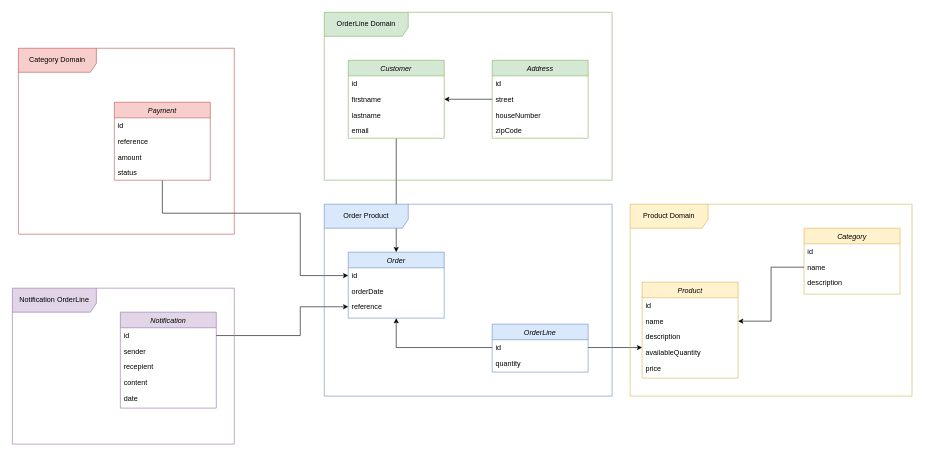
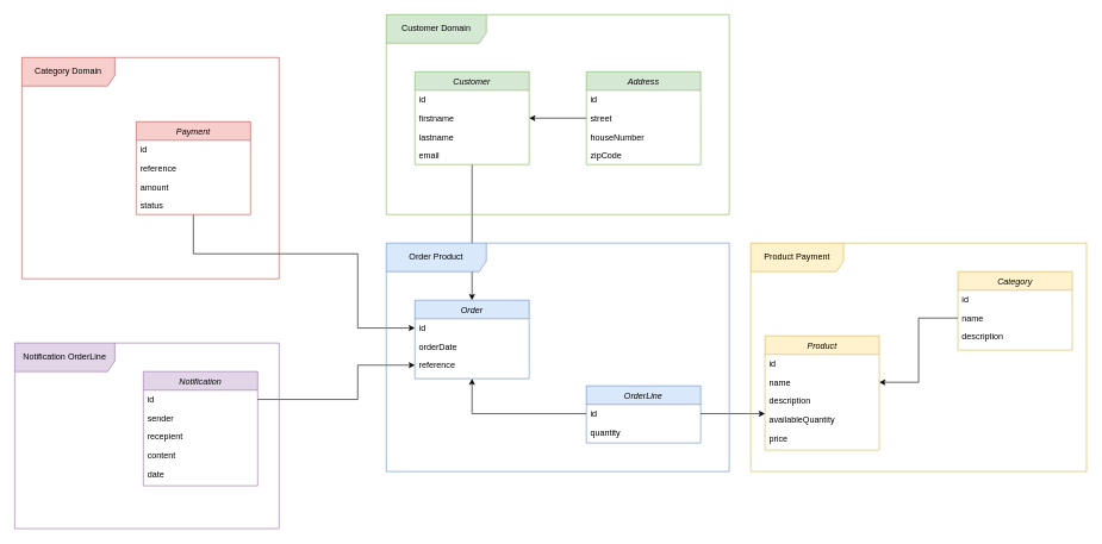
  <mxCell id="0" />
  <mxCell id="1" parent="0" />
  <mxCell id="2" style="edgeStyle=orthogonalEdgeStyle;rounded=0;orthogonalLoop=1;jettySize=auto;html=1;entryX=0;entryY=0.5;entryDx=0;entryDy=0;" parent="1" source="3" target="20" edge="1"><mxGeometry relative="1" as="geometry"><mxPoint x="500" y="500" as="targetPoint" /><Array as="points"><mxPoint x="500" y="355" /><mxPoint x="500" y="459" /></Array></mxGeometry></mxCell>
  <mxCell id="3" value="Payment" style="swimlane;fontStyle=2;align=center;verticalAlign=top;childLayout=stackLayout;horizontal=1;startSize=26;horizontalStack=0;resizeParent=1;resizeLast=0;collapsible=1;marginBottom=0;rounded=0;shadow=0;strokeWidth=1;fillColor=#f8cecc;strokeColor=#b85450;" parent="1" vertex="1"><mxGeometry x="190" y="170" width="160" height="130" as="geometry"><mxRectangle x="230" y="140" width="160" height="26" as="alternateBounds" /></mxGeometry></mxCell>
  <mxCell id="4" value="id" style="text;align=left;verticalAlign=top;spacingLeft=4;spacingRight=4;overflow=hidden;rotatable=0;points=[[0,0.5],[1,0.5]];portConstraint=eastwest;" parent="3" vertex="1"><mxGeometry y="26" width="160" height="26" as="geometry" /></mxCell>
  <mxCell id="5" value="reference" style="text;align=left;verticalAlign=top;spacingLeft=4;spacingRight=4;overflow=hidden;rotatable=0;points=[[0,0.5],[1,0.5]];portConstraint=eastwest;rounded=0;shadow=0;html=0;" parent="3" vertex="1"><mxGeometry y="52" width="160" height="26" as="geometry" /></mxCell>
  <mxCell id="6" value="amount" style="text;align=left;verticalAlign=top;spacingLeft=4;spacingRight=4;overflow=hidden;rotatable=0;points=[[0,0.5],[1,0.5]];portConstraint=eastwest;rounded=0;shadow=0;html=0;" parent="3" vertex="1"><mxGeometry y="78" width="160" height="26" as="geometry" /></mxCell>
  <mxCell id="7" value="status" style="text;align=left;verticalAlign=top;spacingLeft=4;spacingRight=4;overflow=hidden;rotatable=0;points=[[0,0.5],[1,0.5]];portConstraint=eastwest;rounded=0;shadow=0;html=0;" parent="3" vertex="1"><mxGeometry y="104" width="160" height="26" as="geometry" /></mxCell>
  <mxCell id="8" style="edgeStyle=orthogonalEdgeStyle;rounded=0;orthogonalLoop=1;jettySize=auto;html=1;entryX=0.5;entryY=0;entryDx=0;entryDy=0;" edge="1" parent="1" source="9" target="19"><mxGeometry relative="1" as="geometry" /></mxCell>
  <mxCell id="9" value="Customer" style="swimlane;fontStyle=2;align=center;verticalAlign=top;childLayout=stackLayout;horizontal=1;startSize=26;horizontalStack=0;resizeParent=1;resizeLast=0;collapsible=1;marginBottom=0;rounded=0;shadow=0;strokeWidth=1;fillColor=#d5e8d4;strokeColor=#82b366;" parent="1" vertex="1"><mxGeometry x="580" y="100" width="160" height="130" as="geometry"><mxRectangle x="230" y="140" width="160" height="26" as="alternateBounds" /></mxGeometry></mxCell>
  <mxCell id="10" value="id" style="text;align=left;verticalAlign=top;spacingLeft=4;spacingRight=4;overflow=hidden;rotatable=0;points=[[0,0.5],[1,0.5]];portConstraint=eastwest;" parent="9" vertex="1"><mxGeometry y="26" width="160" height="26" as="geometry" /></mxCell>
  <mxCell id="11" value="firstname" style="text;align=left;verticalAlign=top;spacingLeft=4;spacingRight=4;overflow=hidden;rotatable=0;points=[[0,0.5],[1,0.5]];portConstraint=eastwest;rounded=0;shadow=0;html=0;" parent="9" vertex="1"><mxGeometry y="52" width="160" height="26" as="geometry" /></mxCell>
  <mxCell id="12" value="lastname" style="text;align=left;verticalAlign=top;spacingLeft=4;spacingRight=4;overflow=hidden;rotatable=0;points=[[0,0.5],[1,0.5]];portConstraint=eastwest;rounded=0;shadow=0;html=0;" parent="9" vertex="1"><mxGeometry y="78" width="160" height="26" as="geometry" /></mxCell>
  <mxCell id="13" value="email" style="text;align=left;verticalAlign=top;spacingLeft=4;spacingRight=4;overflow=hidden;rotatable=0;points=[[0,0.5],[1,0.5]];portConstraint=eastwest;rounded=0;shadow=0;html=0;" parent="9" vertex="1"><mxGeometry y="104" width="160" height="26" as="geometry" /></mxCell>
  <mxCell id="14" value="Address" style="swimlane;fontStyle=2;align=center;verticalAlign=top;childLayout=stackLayout;horizontal=1;startSize=26;horizontalStack=0;resizeParent=1;resizeLast=0;collapsible=1;marginBottom=0;rounded=0;shadow=0;strokeWidth=1;fillColor=#d5e8d4;strokeColor=#82b366;" parent="1" vertex="1"><mxGeometry x="820" y="100" width="160" height="130" as="geometry"><mxRectangle x="230" y="140" width="160" height="26" as="alternateBounds" /></mxGeometry></mxCell>
  <mxCell id="15" value="id" style="text;align=left;verticalAlign=top;spacingLeft=4;spacingRight=4;overflow=hidden;rotatable=0;points=[[0,0.5],[1,0.5]];portConstraint=eastwest;" parent="14" vertex="1"><mxGeometry y="26" width="160" height="26" as="geometry" /></mxCell>
  <mxCell id="16" value="street" style="text;align=left;verticalAlign=top;spacingLeft=4;spacingRight=4;overflow=hidden;rotatable=0;points=[[0,0.5],[1,0.5]];portConstraint=eastwest;rounded=0;shadow=0;html=0;" parent="14" vertex="1"><mxGeometry y="52" width="160" height="26" as="geometry" /></mxCell>
  <mxCell id="17" value="houseNumber" style="text;align=left;verticalAlign=top;spacingLeft=4;spacingRight=4;overflow=hidden;rotatable=0;points=[[0,0.5],[1,0.5]];portConstraint=eastwest;rounded=0;shadow=0;html=0;" parent="14" vertex="1"><mxGeometry y="78" width="160" height="26" as="geometry" /></mxCell>
  <mxCell id="18" value="zipCode" style="text;align=left;verticalAlign=top;spacingLeft=4;spacingRight=4;overflow=hidden;rotatable=0;points=[[0,0.5],[1,0.5]];portConstraint=eastwest;rounded=0;shadow=0;html=0;" parent="14" vertex="1"><mxGeometry y="104" width="160" height="26" as="geometry" /></mxCell>
  <mxCell id="19" value="Order" style="swimlane;fontStyle=2;align=center;verticalAlign=top;childLayout=stackLayout;horizontal=1;startSize=26;horizontalStack=0;resizeParent=1;resizeLast=0;collapsible=1;marginBottom=0;rounded=0;shadow=0;strokeWidth=1;fillColor=#dae8fc;strokeColor=#6c8ebf;" parent="1" vertex="1"><mxGeometry x="580" y="420" width="160" height="110" as="geometry"><mxRectangle x="230" y="140" width="160" height="26" as="alternateBounds" /></mxGeometry></mxCell>
  <mxCell id="20" value="id" style="text;align=left;verticalAlign=top;spacingLeft=4;spacingRight=4;overflow=hidden;rotatable=0;points=[[0,0.5],[1,0.5]];portConstraint=eastwest;" parent="19" vertex="1"><mxGeometry y="26" width="160" height="26" as="geometry" /></mxCell>
  <mxCell id="21" value="orderDate" style="text;align=left;verticalAlign=top;spacingLeft=4;spacingRight=4;overflow=hidden;rotatable=0;points=[[0,0.5],[1,0.5]];portConstraint=eastwest;rounded=0;shadow=0;html=0;" parent="19" vertex="1"><mxGeometry y="52" width="160" height="26" as="geometry" /></mxCell>
  <mxCell id="22" value="reference" style="text;align=left;verticalAlign=top;spacingLeft=4;spacingRight=4;overflow=hidden;rotatable=0;points=[[0,0.5],[1,0.5]];portConstraint=eastwest;rounded=0;shadow=0;html=0;" parent="19" vertex="1"><mxGeometry y="78" width="160" height="26" as="geometry" /></mxCell>
  <mxCell id="23" value="OrderLine" style="swimlane;fontStyle=2;align=center;verticalAlign=top;childLayout=stackLayout;horizontal=1;startSize=26;horizontalStack=0;resizeParent=1;resizeLast=0;collapsible=1;marginBottom=0;rounded=0;shadow=0;strokeWidth=1;fillColor=#dae8fc;strokeColor=#6c8ebf;" parent="1" vertex="1"><mxGeometry x="820" y="540" width="160" height="80" as="geometry"><mxRectangle x="230" y="140" width="160" height="26" as="alternateBounds" /></mxGeometry></mxCell>
  <mxCell id="24" value="id" style="text;align=left;verticalAlign=top;spacingLeft=4;spacingRight=4;overflow=hidden;rotatable=0;points=[[0,0.5],[1,0.5]];portConstraint=eastwest;" parent="23" vertex="1"><mxGeometry y="26" width="160" height="26" as="geometry" /></mxCell>
  <mxCell id="25" value="quantity" style="text;align=left;verticalAlign=top;spacingLeft=4;spacingRight=4;overflow=hidden;rotatable=0;points=[[0,0.5],[1,0.5]];portConstraint=eastwest;rounded=0;shadow=0;html=0;" parent="23" vertex="1"><mxGeometry y="52" width="160" height="26" as="geometry" /></mxCell>
  <mxCell id="26" style="edgeStyle=orthogonalEdgeStyle;rounded=0;orthogonalLoop=1;jettySize=auto;html=1;entryX=0.5;entryY=1;entryDx=0;entryDy=0;" parent="1" source="24" target="19" edge="1"><mxGeometry relative="1" as="geometry" /></mxCell>
  <mxCell id="27" style="edgeStyle=orthogonalEdgeStyle;rounded=0;orthogonalLoop=1;jettySize=auto;html=1;entryX=1;entryY=0.5;entryDx=0;entryDy=0;" parent="1" source="16" target="11" edge="1"><mxGeometry relative="1" as="geometry" /></mxCell>
  <mxCell id="28" value="Notification" style="swimlane;fontStyle=2;align=center;verticalAlign=top;childLayout=stackLayout;horizontal=1;startSize=26;horizontalStack=0;resizeParent=1;resizeLast=0;collapsible=1;marginBottom=0;rounded=0;shadow=0;strokeWidth=1;fillColor=#e1d5e7;strokeColor=#9673a6;" vertex="1" parent="1"><mxGeometry x="200" y="520" width="160" height="160" as="geometry"><mxRectangle x="230" y="140" width="160" height="26" as="alternateBounds" /></mxGeometry></mxCell>
  <mxCell id="29" value="id" style="text;align=left;verticalAlign=top;spacingLeft=4;spacingRight=4;overflow=hidden;rotatable=0;points=[[0,0.5],[1,0.5]];portConstraint=eastwest;" vertex="1" parent="28"><mxGeometry y="26" width="160" height="26" as="geometry" /></mxCell>
  <mxCell id="30" value="sender" style="text;align=left;verticalAlign=top;spacingLeft=4;spacingRight=4;overflow=hidden;rotatable=0;points=[[0,0.5],[1,0.5]];portConstraint=eastwest;rounded=0;shadow=0;html=0;" vertex="1" parent="28"><mxGeometry y="52" width="160" height="26" as="geometry" /></mxCell>
  <mxCell id="31" value="recepient" style="text;align=left;verticalAlign=top;spacingLeft=4;spacingRight=4;overflow=hidden;rotatable=0;points=[[0,0.5],[1,0.5]];portConstraint=eastwest;rounded=0;shadow=0;html=0;" vertex="1" parent="28"><mxGeometry y="78" width="160" height="26" as="geometry" /></mxCell>
  <mxCell id="32" value="content" style="text;align=left;verticalAlign=top;spacingLeft=4;spacingRight=4;overflow=hidden;rotatable=0;points=[[0,0.5],[1,0.5]];portConstraint=eastwest;rounded=0;shadow=0;html=0;" vertex="1" parent="28"><mxGeometry y="104" width="160" height="26" as="geometry" /></mxCell>
  <mxCell id="33" value="date" style="text;align=left;verticalAlign=top;spacingLeft=4;spacingRight=4;overflow=hidden;rotatable=0;points=[[0,0.5],[1,0.5]];portConstraint=eastwest;rounded=0;shadow=0;html=0;" vertex="1" parent="28"><mxGeometry y="130" width="160" height="30" as="geometry" /></mxCell>
  <mxCell id="34" value="Product" style="swimlane;fontStyle=2;align=center;verticalAlign=top;childLayout=stackLayout;horizontal=1;startSize=26;horizontalStack=0;resizeParent=1;resizeLast=0;collapsible=1;marginBottom=0;rounded=0;shadow=0;strokeWidth=1;fillColor=#fff2cc;strokeColor=#d6b656;" vertex="1" parent="1"><mxGeometry x="1070" y="470" width="160" height="160" as="geometry"><mxRectangle x="230" y="140" width="160" height="26" as="alternateBounds" /></mxGeometry></mxCell>
  <mxCell id="35" value="id" style="text;align=left;verticalAlign=top;spacingLeft=4;spacingRight=4;overflow=hidden;rotatable=0;points=[[0,0.5],[1,0.5]];portConstraint=eastwest;" vertex="1" parent="34"><mxGeometry y="26" width="160" height="26" as="geometry" /></mxCell>
  <mxCell id="36" value="name" style="text;align=left;verticalAlign=top;spacingLeft=4;spacingRight=4;overflow=hidden;rotatable=0;points=[[0,0.5],[1,0.5]];portConstraint=eastwest;rounded=0;shadow=0;html=0;" vertex="1" parent="34"><mxGeometry y="52" width="160" height="26" as="geometry" /></mxCell>
  <mxCell id="37" value="description" style="text;align=left;verticalAlign=top;spacingLeft=4;spacingRight=4;overflow=hidden;rotatable=0;points=[[0,0.5],[1,0.5]];portConstraint=eastwest;rounded=0;shadow=0;html=0;" vertex="1" parent="34"><mxGeometry y="78" width="160" height="26" as="geometry" /></mxCell>
  <mxCell id="38" value="availableQuantity" style="text;align=left;verticalAlign=top;spacingLeft=4;spacingRight=4;overflow=hidden;rotatable=0;points=[[0,0.5],[1,0.5]];portConstraint=eastwest;rounded=0;shadow=0;html=0;" vertex="1" parent="34"><mxGeometry y="104" width="160" height="26" as="geometry" /></mxCell>
  <mxCell id="39" value="price" style="text;align=left;verticalAlign=top;spacingLeft=4;spacingRight=4;overflow=hidden;rotatable=0;points=[[0,0.5],[1,0.5]];portConstraint=eastwest;rounded=0;shadow=0;html=0;" vertex="1" parent="34"><mxGeometry y="130" width="160" height="26" as="geometry" /></mxCell>
  <mxCell id="40" value="Category" style="swimlane;fontStyle=2;align=center;verticalAlign=top;childLayout=stackLayout;horizontal=1;startSize=26;horizontalStack=0;resizeParent=1;resizeLast=0;collapsible=1;marginBottom=0;rounded=0;shadow=0;strokeWidth=1;fillColor=#fff2cc;strokeColor=#d6b656;" vertex="1" parent="1"><mxGeometry x="1340" y="380" width="160" height="110" as="geometry"><mxRectangle x="230" y="140" width="160" height="26" as="alternateBounds" /></mxGeometry></mxCell>
  <mxCell id="41" value="id" style="text;align=left;verticalAlign=top;spacingLeft=4;spacingRight=4;overflow=hidden;rotatable=0;points=[[0,0.5],[1,0.5]];portConstraint=eastwest;" vertex="1" parent="40"><mxGeometry y="26" width="160" height="26" as="geometry" /></mxCell>
  <mxCell id="42" value="name" style="text;align=left;verticalAlign=top;spacingLeft=4;spacingRight=4;overflow=hidden;rotatable=0;points=[[0,0.5],[1,0.5]];portConstraint=eastwest;rounded=0;shadow=0;html=0;" vertex="1" parent="40"><mxGeometry y="52" width="160" height="26" as="geometry" /></mxCell>
  <mxCell id="43" value="description" style="text;align=left;verticalAlign=top;spacingLeft=4;spacingRight=4;overflow=hidden;rotatable=0;points=[[0,0.5],[1,0.5]];portConstraint=eastwest;rounded=0;shadow=0;html=0;" vertex="1" parent="40"><mxGeometry y="78" width="160" height="26" as="geometry" /></mxCell>
  <mxCell id="44" style="edgeStyle=orthogonalEdgeStyle;rounded=0;orthogonalLoop=1;jettySize=auto;html=1;entryX=0;entryY=0.192;entryDx=0;entryDy=0;entryPerimeter=0;" edge="1" parent="1" source="24" target="38"><mxGeometry relative="1" as="geometry" /></mxCell>
  <mxCell id="45" style="edgeStyle=orthogonalEdgeStyle;rounded=0;orthogonalLoop=1;jettySize=auto;html=1;entryX=1;entryY=0.5;entryDx=0;entryDy=0;" edge="1" parent="1" source="42" target="36"><mxGeometry relative="1" as="geometry" /></mxCell>
  <mxCell id="46" value="Category Domain" style="shape=umlFrame;whiteSpace=wrap;html=1;pointerEvents=0;width=130;height=40;fillColor=#f8cecc;strokeColor=#b85450;" vertex="1" parent="1"><mxGeometry x="30" y="80" width="360" height="310" as="geometry" /></mxCell>
  <mxCell id="47" style="edgeStyle=orthogonalEdgeStyle;rounded=0;orthogonalLoop=1;jettySize=auto;html=1;entryX=0;entryY=0.5;entryDx=0;entryDy=0;" edge="1" parent="1" source="29" target="22"><mxGeometry relative="1" as="geometry"><Array as="points"><mxPoint x="500" y="559" /><mxPoint x="500" y="511" /></Array></mxGeometry></mxCell>
  <mxCell id="48" value="Notification OrderLine" style="shape=umlFrame;whiteSpace=wrap;html=1;pointerEvents=0;fillColor=#e1d5e7;strokeColor=#9673a6;width=140;height=40;" vertex="1" parent="1"><mxGeometry x="20" y="480" width="370" height="260" as="geometry" /></mxCell>
  <mxCell id="49" value="Order Product" style="shape=umlFrame;whiteSpace=wrap;html=1;pointerEvents=0;fillColor=#dae8fc;strokeColor=#6c8ebf;width=140;height=40;" vertex="1" parent="1"><mxGeometry x="540" y="340" width="480" height="320" as="geometry" /></mxCell>
- <mxCell id="50" value="Product Domain" style="shape=umlFrame;whiteSpace=wrap;html=1;pointerEvents=0;width=130;height=40;fillColor=#fff2cc;strokeColor=#d6b656;" vertex="1" parent="1"><mxGeometry x="1050" y="340" width="470" height="320" as="geometry" /></mxCell>
- <mxCell id="51" value="OrderLine Domain" style="shape=umlFrame;whiteSpace=wrap;html=1;pointerEvents=0;width=140;height=40;fillColor=#d5e8d4;strokeColor=#82b366;" vertex="1" parent="1"><mxGeometry x="540" y="20" width="480" height="280" as="geometry" /></mxCell>
+ <mxCell id="50" value="Product Payment" style="shape=umlFrame;whiteSpace=wrap;html=1;pointerEvents=0;width=130;height=40;fillColor=#fff2cc;strokeColor=#d6b656;" vertex="1" parent="1"><mxGeometry x="1050" y="340" width="470" height="320" as="geometry" /></mxCell>
+ <mxCell id="51" value="Customer Domain" style="shape=umlFrame;whiteSpace=wrap;html=1;pointerEvents=0;width=140;height=40;fillColor=#d5e8d4;strokeColor=#82b366;" vertex="1" parent="1"><mxGeometry x="540" y="20" width="480" height="280" as="geometry" /></mxCell>
